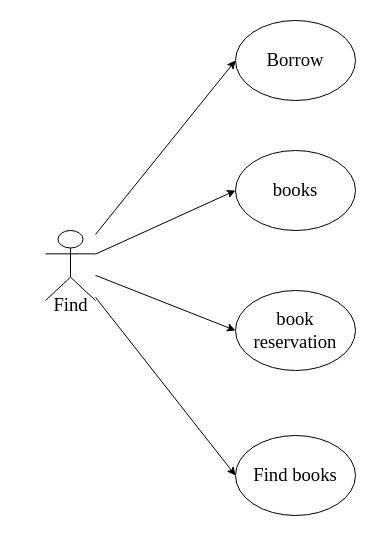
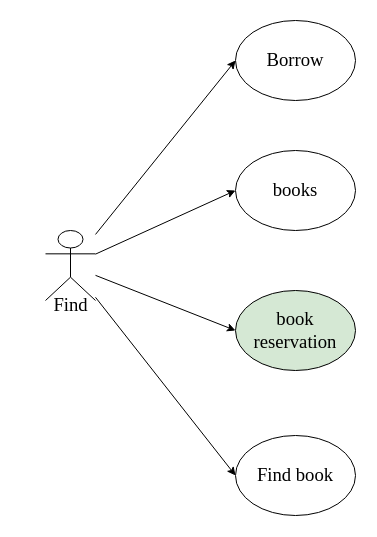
  <mxCell id="0" />
  <mxCell id="1" parent="0" />
  <mxCell id="2" style="orthogonalLoop=1;jettySize=auto;html=1;entryX=0;entryY=0.5;entryDx=0;entryDy=0;fontColor=#000000;rounded=0;" edge="1" parent="1" source="6" target="8"><mxGeometry relative="1" as="geometry" /></mxCell>
  <mxCell id="3" style="edgeStyle=none;rounded=0;orthogonalLoop=1;jettySize=auto;html=1;entryX=0;entryY=0.5;entryDx=0;entryDy=0;fontColor=#000000;" edge="1" parent="1" source="6" target="9"><mxGeometry relative="1" as="geometry" /></mxCell>
  <mxCell id="4" style="edgeStyle=none;rounded=0;orthogonalLoop=1;jettySize=auto;html=1;entryX=0;entryY=0.5;entryDx=0;entryDy=0;fontColor=#000000;" edge="1" parent="1" source="6" target="10"><mxGeometry relative="1" as="geometry" /></mxCell>
  <mxCell id="5" style="edgeStyle=none;rounded=0;orthogonalLoop=1;jettySize=auto;html=1;entryX=0;entryY=0.5;entryDx=0;entryDy=0;fontColor=#000000;" edge="1" parent="1" source="6" target="11"><mxGeometry relative="1" as="geometry" /></mxCell>
  <mxCell id="6" value="" style="shape=umlActor;verticalLabelPosition=bottom;verticalAlign=top;html=1;outlineConnect=0;" vertex="1" parent="1"><mxGeometry x="45" y="230" width="50" height="70" as="geometry" /></mxCell>
  <mxCell id="7" value="&lt;p class=&quot;MsoNormal&quot;&gt;&lt;span style=&quot;font-size: 14pt&quot;&gt;&lt;font face=&quot;Cordia New&quot;&gt;Find&lt;/font&gt;&lt;/span&gt;&lt;/p&gt;" style="text;html=1;align=center;verticalAlign=middle;resizable=0;points=[];autosize=1;strokeColor=none;fillColor=none;" vertex="1" parent="1"><mxGeometry x="20" y="280" width="100" height="50" as="geometry" /></mxCell>
  <mxCell id="8" value="&lt;p class=&quot;MsoNormal&quot;&gt;&lt;span style=&quot;font-size: 14pt&quot;&gt;&lt;font face=&quot;Cordia New&quot;&gt;Borrow&lt;/font&gt;&lt;/span&gt;&lt;/p&gt;" style="ellipse;whiteSpace=wrap;html=1;fontColor=#000000;" vertex="1" parent="1"><mxGeometry x="235" y="20" width="120" height="80" as="geometry" /></mxCell>
  <mxCell id="9" value="&lt;p class=&quot;MsoNormal&quot;&gt;&lt;span style=&quot;font-size: 14pt&quot;&gt;&lt;font face=&quot;Cordia New&quot;&gt;books&lt;/font&gt;&lt;/span&gt;&lt;/p&gt;" style="ellipse;whiteSpace=wrap;html=1;fontColor=#000000;" vertex="1" parent="1"><mxGeometry x="235" y="150" width="120" height="80" as="geometry" /></mxCell>
- <mxCell id="10" value="&lt;p class=&quot;MsoNormal&quot;&gt;&lt;span style=&quot;font-size: 14pt&quot;&gt;&lt;font face=&quot;Cordia New&quot;&gt;book reservation&lt;/font&gt;&lt;/span&gt;&lt;/p&gt;" style="ellipse;whiteSpace=wrap;html=1;fontColor=#000000;" vertex="1" parent="1"><mxGeometry x="235" y="290" width="120" height="80" as="geometry" /></mxCell>
- <mxCell id="11" value="&lt;p class=&quot;MsoNormal&quot;&gt;&lt;span style=&quot;font-size: 14pt&quot;&gt;&lt;font face=&quot;Cordia New&quot;&gt;Find books&lt;/font&gt;&lt;/span&gt;&lt;/p&gt;" style="ellipse;whiteSpace=wrap;html=1;fontColor=#000000;" vertex="1" parent="1"><mxGeometry x="235" y="435" width="120" height="80" as="geometry" /></mxCell>
+ <mxCell id="10" value="&lt;p class=&quot;MsoNormal&quot;&gt;&lt;span style=&quot;font-size: 14pt&quot;&gt;&lt;font face=&quot;Cordia New&quot;&gt;book reservation&lt;/font&gt;&lt;/span&gt;&lt;/p&gt;" style="ellipse;whiteSpace=wrap;html=1;fontColor=#000000;fillColor=#d5e8d4;" vertex="1" parent="1"><mxGeometry x="235" y="290" width="120" height="80" as="geometry" /></mxCell>
+ <mxCell id="11" value="&lt;p class=&quot;MsoNormal&quot;&gt;&lt;span style=&quot;font-size: 14pt&quot;&gt;&lt;font face=&quot;Cordia New&quot;&gt;Find book&lt;/font&gt;&lt;/span&gt;&lt;/p&gt;" style="ellipse;whiteSpace=wrap;html=1;fontColor=#000000;" vertex="1" parent="1"><mxGeometry x="235" y="435" width="120" height="80" as="geometry" /></mxCell>
